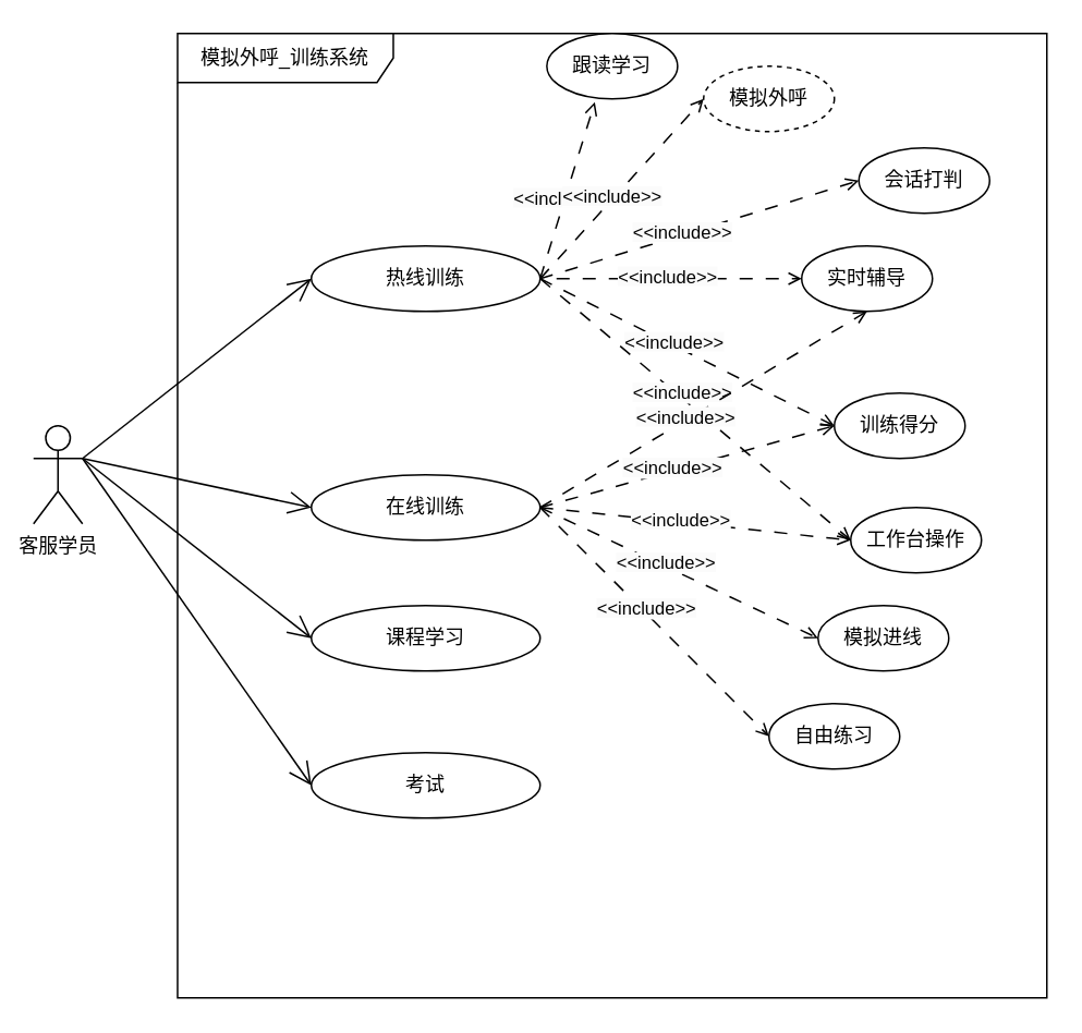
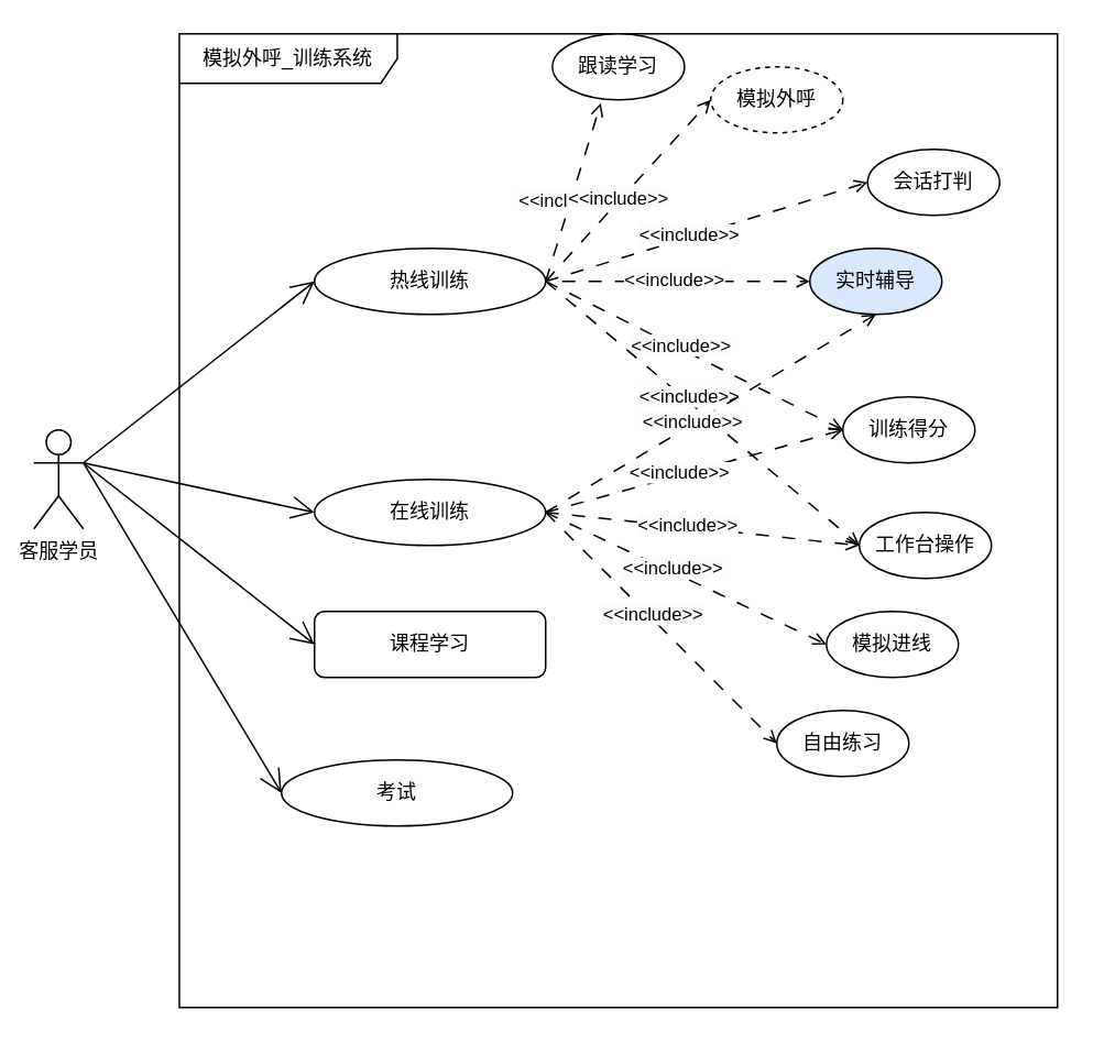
  <mxCell id="0" />
  <mxCell id="1" parent="0" />
  <mxCell id="2" value="客服学员" style="shape=umlActor;verticalLabelPosition=bottom;verticalAlign=top;html=1;outlineConnect=0;" parent="1" vertex="1"><mxGeometry x="20" y="260" width="30" height="60" as="geometry" /></mxCell>
  <mxCell id="3" value="模拟外呼_训练系统" style="shape=umlFrame;whiteSpace=wrap;html=1;pointerEvents=0;width=132;height=30;" parent="1" vertex="1"><mxGeometry x="108.15" y="20" width="531.85" height="590" as="geometry" /></mxCell>
  <mxCell id="4" value="热线训练" style="ellipse;whiteSpace=wrap;html=1;" parent="1" vertex="1"><mxGeometry x="190" y="150" width="140" height="40" as="geometry" /></mxCell>
  <mxCell id="5" value="" style="endArrow=open;endFill=1;endSize=12;html=1;rounded=0;entryX=0;entryY=0.5;entryDx=0;entryDy=0;exitX=1;exitY=0.333;exitDx=0;exitDy=0;exitPerimeter=0;" parent="1" source="2" target="4" edge="1"><mxGeometry width="160" relative="1" as="geometry"><mxPoint x="50" y="410" as="sourcePoint" /><mxPoint x="234" y="230" as="targetPoint" /></mxGeometry></mxCell>
  <mxCell id="6" value="在线训练" style="ellipse;whiteSpace=wrap;html=1;" parent="1" vertex="1"><mxGeometry x="190" y="290" width="140" height="40" as="geometry" /></mxCell>
- <mxCell id="7" value="课程学习" style="ellipse;whiteSpace=wrap;html=1;" parent="1" vertex="1"><mxGeometry x="190" y="370" width="140" height="40" as="geometry" /></mxCell>
- <mxCell id="8" value="考试" style="ellipse;whiteSpace=wrap;html=1;" parent="1" vertex="1"><mxGeometry x="190" y="460" width="140" height="40" as="geometry" /></mxCell>
+ <mxCell id="7" value="课程学习" style="whiteSpace=wrap;html=1;rounded=1;" parent="1" vertex="1"><mxGeometry x="190" y="370" width="140" height="40" as="geometry" /></mxCell>
+ <mxCell id="8" value="考试" style="ellipse;whiteSpace=wrap;html=1;" parent="1" vertex="1"><mxGeometry x="170" y="460" width="140" height="40" as="geometry" /></mxCell>
  <mxCell id="9" value="" style="endArrow=open;html=1;rounded=0;dashed=1;dashPattern=8 8;endFill=0;entryX=0.367;entryY=1.05;entryDx=0;entryDy=0;exitX=1;exitY=0.5;exitDx=0;exitDy=0;entryPerimeter=0;" parent="1" source="4" target="11" edge="1"><mxGeometry width="50" height="50" relative="1" as="geometry"><mxPoint x="443.757" y="10" as="sourcePoint" /><mxPoint x="440" y="140" as="targetPoint" /><Array as="points" /></mxGeometry></mxCell>
  <mxCell id="10" value="&lt;span style=&quot;background-color: rgb(251, 251, 251);&quot;&gt;&amp;lt;&amp;lt;include&amp;gt;&amp;gt;&lt;/span&gt;" style="edgeLabel;html=1;align=center;verticalAlign=middle;resizable=0;points=[];" parent="9" vertex="1" connectable="0"><mxGeometry x="-0.104" y="2" relative="1" as="geometry"><mxPoint as="offset" /></mxGeometry></mxCell>
  <mxCell id="11" value="跟读学习" style="ellipse;whiteSpace=wrap;html=1;" parent="1" vertex="1"><mxGeometry x="334.08" y="20" width="80" height="40" as="geometry" /></mxCell>
  <mxCell id="12" value="模拟外呼" style="ellipse;whiteSpace=wrap;html=1;dashed=1;" parent="1" vertex="1"><mxGeometry x="430" y="40" width="80" height="40" as="geometry" /></mxCell>
  <mxCell id="13" value="工作台操作" style="ellipse;whiteSpace=wrap;html=1;" parent="1" vertex="1"><mxGeometry x="520" y="310" width="80" height="40" as="geometry" /></mxCell>
  <mxCell id="14" value="训练得分" style="ellipse;whiteSpace=wrap;html=1;" parent="1" vertex="1"><mxGeometry x="510" y="240" width="80" height="40" as="geometry" /></mxCell>
  <mxCell id="15" value="会话打判" style="ellipse;whiteSpace=wrap;html=1;" parent="1" vertex="1"><mxGeometry x="525" y="90" width="80" height="40" as="geometry" /></mxCell>
- <mxCell id="16" value="实时辅导" style="ellipse;whiteSpace=wrap;html=1;" parent="1" vertex="1"><mxGeometry x="490" y="150" width="80" height="40" as="geometry" /></mxCell>
+ <mxCell id="16" value="实时辅导" style="ellipse;whiteSpace=wrap;html=1;fillColor=#dae8fc;" parent="1" vertex="1"><mxGeometry x="490" y="150" width="80" height="40" as="geometry" /></mxCell>
  <mxCell id="17" value="模拟进线" style="ellipse;whiteSpace=wrap;html=1;" parent="1" vertex="1"><mxGeometry x="500" y="370" width="80" height="40" as="geometry" /></mxCell>
  <mxCell id="18" value="" style="endArrow=open;html=1;rounded=0;dashed=1;dashPattern=8 8;endFill=0;entryX=0;entryY=0.5;entryDx=0;entryDy=0;" edge="1" parent="1" target="12"><mxGeometry width="50" height="50" relative="1" as="geometry"><mxPoint x="330" y="170" as="sourcePoint" /><mxPoint x="410" y="80" as="targetPoint" /><Array as="points" /></mxGeometry></mxCell>
  <mxCell id="19" value="&lt;span style=&quot;background-color: rgb(251, 251, 251);&quot;&gt;&amp;lt;&amp;lt;include&amp;gt;&amp;gt;&lt;/span&gt;" style="edgeLabel;html=1;align=center;verticalAlign=middle;resizable=0;points=[];" vertex="1" connectable="0" parent="18"><mxGeometry x="-0.104" y="2" relative="1" as="geometry"><mxPoint as="offset" /></mxGeometry></mxCell>
  <mxCell id="20" value="" style="endArrow=open;html=1;rounded=0;dashed=1;dashPattern=8 8;endFill=0;entryX=0;entryY=0.5;entryDx=0;entryDy=0;" edge="1" parent="1" target="15"><mxGeometry width="50" height="50" relative="1" as="geometry"><mxPoint x="330" y="170" as="sourcePoint" /><mxPoint x="480" y="110" as="targetPoint" /><Array as="points" /></mxGeometry></mxCell>
  <mxCell id="21" value="&lt;span style=&quot;background-color: rgb(251, 251, 251);&quot;&gt;&amp;lt;&amp;lt;include&amp;gt;&amp;gt;&lt;/span&gt;" style="edgeLabel;html=1;align=center;verticalAlign=middle;resizable=0;points=[];" vertex="1" connectable="0" parent="20"><mxGeometry x="-0.104" y="2" relative="1" as="geometry"><mxPoint as="offset" /></mxGeometry></mxCell>
  <mxCell id="22" value="" style="endArrow=open;html=1;rounded=0;dashed=1;dashPattern=8 8;endFill=0;entryX=0;entryY=0.5;entryDx=0;entryDy=0;" edge="1" parent="1" target="16"><mxGeometry width="50" height="50" relative="1" as="geometry"><mxPoint x="340" y="170" as="sourcePoint" /><mxPoint x="510" y="160" as="targetPoint" /><Array as="points" /></mxGeometry></mxCell>
  <mxCell id="23" value="&lt;span style=&quot;background-color: rgb(251, 251, 251);&quot;&gt;&amp;lt;&amp;lt;include&amp;gt;&amp;gt;&lt;/span&gt;" style="edgeLabel;html=1;align=center;verticalAlign=middle;resizable=0;points=[];" vertex="1" connectable="0" parent="22"><mxGeometry x="-0.104" y="2" relative="1" as="geometry"><mxPoint as="offset" /></mxGeometry></mxCell>
  <mxCell id="24" value="" style="endArrow=open;html=1;rounded=0;dashed=1;dashPattern=8 8;endFill=0;entryX=0;entryY=0.5;entryDx=0;entryDy=0;exitX=1;exitY=0.5;exitDx=0;exitDy=0;" edge="1" parent="1" source="4" target="14"><mxGeometry width="50" height="50" relative="1" as="geometry"><mxPoint x="350" y="180" as="sourcePoint" /><mxPoint x="490" y="210" as="targetPoint" /><Array as="points" /></mxGeometry></mxCell>
  <mxCell id="25" value="&lt;span style=&quot;background-color: rgb(251, 251, 251);&quot;&gt;&amp;lt;&amp;lt;include&amp;gt;&amp;gt;&lt;/span&gt;" style="edgeLabel;html=1;align=center;verticalAlign=middle;resizable=0;points=[];" vertex="1" connectable="0" parent="24"><mxGeometry x="-0.104" y="2" relative="1" as="geometry"><mxPoint as="offset" /></mxGeometry></mxCell>
  <mxCell id="26" value="" style="endArrow=open;html=1;rounded=0;dashed=1;dashPattern=8 8;endFill=0;entryX=0;entryY=0.5;entryDx=0;entryDy=0;exitX=1;exitY=0.5;exitDx=0;exitDy=0;" edge="1" parent="1" source="4" target="13"><mxGeometry width="50" height="50" relative="1" as="geometry"><mxPoint x="340" y="180" as="sourcePoint" /><mxPoint x="510" y="260" as="targetPoint" /><Array as="points" /></mxGeometry></mxCell>
  <mxCell id="27" value="&lt;span style=&quot;background-color: rgb(251, 251, 251);&quot;&gt;&amp;lt;&amp;lt;include&amp;gt;&amp;gt;&lt;/span&gt;" style="edgeLabel;html=1;align=center;verticalAlign=middle;resizable=0;points=[];" vertex="1" connectable="0" parent="26"><mxGeometry x="-0.104" y="2" relative="1" as="geometry"><mxPoint as="offset" /></mxGeometry></mxCell>
  <mxCell id="28" value="" style="endArrow=open;html=1;rounded=0;exitX=1;exitY=0.5;exitDx=0;exitDy=0;dashed=1;dashPattern=8 8;endFill=0;entryX=0;entryY=0.5;entryDx=0;entryDy=0;" edge="1" parent="1" source="6" target="17"><mxGeometry width="50" height="50" relative="1" as="geometry"><mxPoint x="350" y="330" as="sourcePoint" /><mxPoint x="450" y="270" as="targetPoint" /><Array as="points" /></mxGeometry></mxCell>
  <mxCell id="29" value="&lt;span style=&quot;background-color: rgb(251, 251, 251);&quot;&gt;&amp;lt;&amp;lt;include&amp;gt;&amp;gt;&lt;/span&gt;" style="edgeLabel;html=1;align=center;verticalAlign=middle;resizable=0;points=[];" vertex="1" connectable="0" parent="28"><mxGeometry x="-0.104" y="2" relative="1" as="geometry"><mxPoint as="offset" /></mxGeometry></mxCell>
  <mxCell id="30" value="" style="endArrow=open;html=1;rounded=0;dashed=1;dashPattern=8 8;endFill=0;entryX=0;entryY=0.5;entryDx=0;entryDy=0;" edge="1" parent="1" target="13"><mxGeometry width="50" height="50" relative="1" as="geometry"><mxPoint x="330" y="310" as="sourcePoint" /><mxPoint x="500" y="370" as="targetPoint" /><Array as="points" /></mxGeometry></mxCell>
  <mxCell id="31" value="&lt;span style=&quot;background-color: rgb(251, 251, 251);&quot;&gt;&amp;lt;&amp;lt;include&amp;gt;&amp;gt;&lt;/span&gt;" style="edgeLabel;html=1;align=center;verticalAlign=middle;resizable=0;points=[];" vertex="1" connectable="0" parent="30"><mxGeometry x="-0.104" y="2" relative="1" as="geometry"><mxPoint as="offset" /></mxGeometry></mxCell>
  <mxCell id="32" value="" style="endArrow=open;html=1;rounded=0;exitX=1;exitY=0.5;exitDx=0;exitDy=0;dashed=1;dashPattern=8 8;endFill=0;entryX=0;entryY=0.5;entryDx=0;entryDy=0;" edge="1" parent="1" source="6" target="14"><mxGeometry width="50" height="50" relative="1" as="geometry"><mxPoint x="340" y="320" as="sourcePoint" /><mxPoint x="500" y="250" as="targetPoint" /><Array as="points" /></mxGeometry></mxCell>
  <mxCell id="33" value="&lt;span style=&quot;background-color: rgb(251, 251, 251);&quot;&gt;&amp;lt;&amp;lt;include&amp;gt;&amp;gt;&lt;/span&gt;" style="edgeLabel;html=1;align=center;verticalAlign=middle;resizable=0;points=[];" vertex="1" connectable="0" parent="32"><mxGeometry x="-0.104" y="2" relative="1" as="geometry"><mxPoint as="offset" /></mxGeometry></mxCell>
  <mxCell id="34" value="" style="endArrow=open;html=1;rounded=0;dashed=1;dashPattern=8 8;endFill=0;entryX=0.5;entryY=1;entryDx=0;entryDy=0;exitX=1;exitY=0.5;exitDx=0;exitDy=0;" edge="1" parent="1" source="6" target="16"><mxGeometry width="50" height="50" relative="1" as="geometry"><mxPoint x="340" y="320" as="sourcePoint" /><mxPoint x="520" y="340" as="targetPoint" /><Array as="points" /></mxGeometry></mxCell>
  <mxCell id="35" value="&lt;span style=&quot;background-color: rgb(251, 251, 251);&quot;&gt;&amp;lt;&amp;lt;include&amp;gt;&amp;gt;&lt;/span&gt;" style="edgeLabel;html=1;align=center;verticalAlign=middle;resizable=0;points=[];" vertex="1" connectable="0" parent="34"><mxGeometry x="-0.104" y="2" relative="1" as="geometry"><mxPoint as="offset" /></mxGeometry></mxCell>
  <mxCell id="36" value="" style="endArrow=open;endFill=1;endSize=12;html=1;rounded=0;entryX=0;entryY=0.5;entryDx=0;entryDy=0;exitX=1;exitY=0.333;exitDx=0;exitDy=0;exitPerimeter=0;" edge="1" parent="1" source="2" target="6"><mxGeometry width="160" relative="1" as="geometry"><mxPoint x="60" y="290" as="sourcePoint" /><mxPoint x="200" y="180" as="targetPoint" /></mxGeometry></mxCell>
  <mxCell id="37" value="" style="endArrow=open;endFill=1;endSize=12;html=1;rounded=0;entryX=0;entryY=0.5;entryDx=0;entryDy=0;exitX=1;exitY=0.333;exitDx=0;exitDy=0;exitPerimeter=0;" edge="1" parent="1" source="2" target="7"><mxGeometry width="160" relative="1" as="geometry"><mxPoint x="60" y="290" as="sourcePoint" /><mxPoint x="200" y="320" as="targetPoint" /></mxGeometry></mxCell>
  <mxCell id="38" value="" style="endArrow=open;endFill=1;endSize=12;html=1;rounded=0;entryX=0;entryY=0.5;entryDx=0;entryDy=0;exitX=1;exitY=0.333;exitDx=0;exitDy=0;exitPerimeter=0;" edge="1" parent="1" source="2" target="8"><mxGeometry width="160" relative="1" as="geometry"><mxPoint x="60" y="290" as="sourcePoint" /><mxPoint x="200" y="400" as="targetPoint" /></mxGeometry></mxCell>
  <mxCell id="39" value="自由练习" style="ellipse;whiteSpace=wrap;html=1;" vertex="1" parent="1"><mxGeometry x="470" y="430" width="80" height="40" as="geometry" /></mxCell>
  <mxCell id="40" value="" style="endArrow=open;html=1;rounded=0;exitX=1;exitY=0.5;exitDx=0;exitDy=0;dashed=1;dashPattern=8 8;endFill=0;entryX=0;entryY=0.5;entryDx=0;entryDy=0;" edge="1" parent="1" source="6" target="39"><mxGeometry width="50" height="50" relative="1" as="geometry"><mxPoint x="340" y="320" as="sourcePoint" /><mxPoint x="490" y="400" as="targetPoint" /><Array as="points" /></mxGeometry></mxCell>
  <mxCell id="41" value="&lt;span style=&quot;background-color: rgb(251, 251, 251);&quot;&gt;&amp;lt;&amp;lt;include&amp;gt;&amp;gt;&lt;/span&gt;" style="edgeLabel;html=1;align=center;verticalAlign=middle;resizable=0;points=[];" vertex="1" connectable="0" parent="40"><mxGeometry x="-0.104" y="2" relative="1" as="geometry"><mxPoint as="offset" /></mxGeometry></mxCell>
